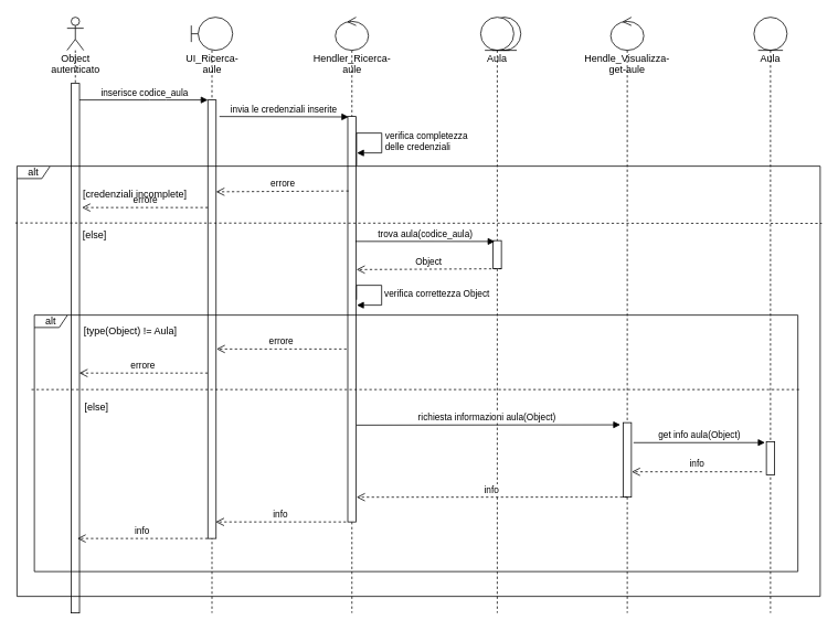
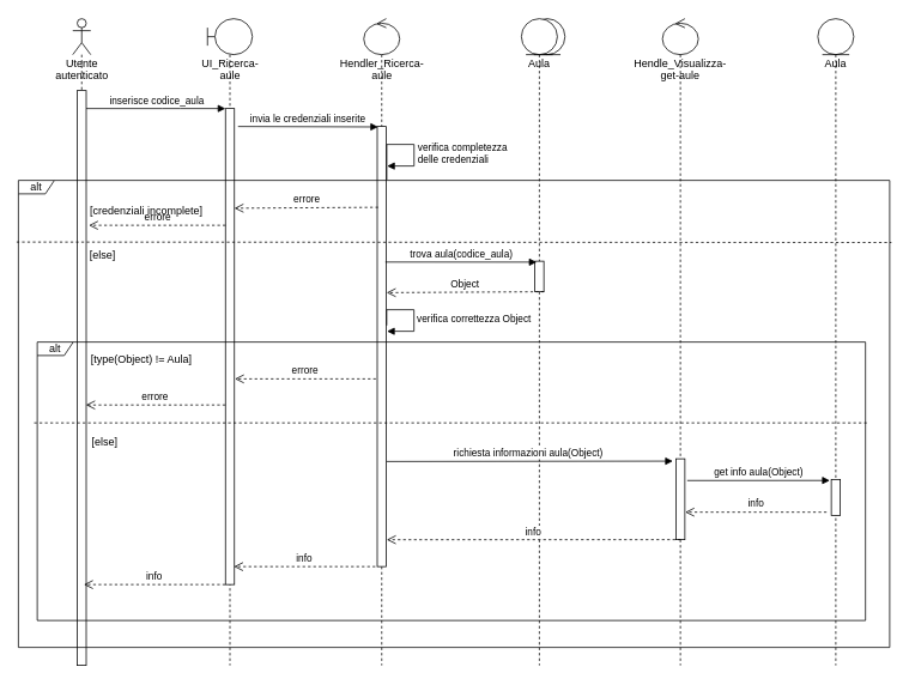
  <mxCell id="0" />
  <mxCell id="1" parent="0" />
  <mxCell id="2" value="" style="ellipse;shape=umlEntity;whiteSpace=wrap;html=1;" vertex="1" parent="1"><mxGeometry x="589" y="20" width="39.5" height="40" as="geometry" /></mxCell>
  <mxCell id="3" value="UI_Ricerca-aule" style="shape=umlLifeline;participant=umlBoundary;perimeter=lifelinePerimeter;whiteSpace=wrap;html=1;container=1;collapsible=0;recursiveResize=0;verticalAlign=top;spacingTop=36;outlineConnect=0;" vertex="1" parent="1"><mxGeometry x="230.5" y="20" width="50" height="720" as="geometry" /></mxCell>
  <mxCell id="4" value="" style="html=1;points=[];perimeter=orthogonalPerimeter;" vertex="1" parent="3"><mxGeometry x="20" y="100" width="10" height="530" as="geometry" /></mxCell>
  <mxCell id="5" value="Aula" style="shape=umlLifeline;participant=umlEntity;perimeter=lifelinePerimeter;whiteSpace=wrap;html=1;container=1;collapsible=0;recursiveResize=0;verticalAlign=top;spacingTop=36;outlineConnect=0;" vertex="1" parent="1"><mxGeometry x="580" y="20" width="40" height="720" as="geometry" /></mxCell>
  <mxCell id="6" value="" style="html=1;points=[];perimeter=orthogonalPerimeter;" vertex="1" parent="5"><mxGeometry x="15" y="270" width="10" height="34" as="geometry" /></mxCell>
  <mxCell id="7" value="Hendler_Ricerca-aule" style="shape=umlLifeline;participant=umlControl;perimeter=lifelinePerimeter;whiteSpace=wrap;html=1;container=1;collapsible=0;recursiveResize=0;verticalAlign=top;spacingTop=36;outlineConnect=0;" vertex="1" parent="1"><mxGeometry x="404.5" y="20" width="40" height="720" as="geometry" /></mxCell>
  <mxCell id="8" value="" style="html=1;points=[];perimeter=orthogonalPerimeter;" vertex="1" parent="7"><mxGeometry x="15" y="120" width="10" height="490" as="geometry" /></mxCell>
  <mxCell id="9" value="verifica completezza&lt;br&gt;delle credenziali" style="html=1;align=left;spacingLeft=2;endArrow=block;rounded=0;edgeStyle=orthogonalEdgeStyle;exitX=1.06;exitY=0.121;exitDx=0;exitDy=0;exitPerimeter=0;" edge="1" parent="7" source="8"><mxGeometry x="0.288" relative="1" as="geometry"><mxPoint x="46" y="140" as="sourcePoint" /><Array as="points"><mxPoint x="26" y="140" /><mxPoint x="56" y="140" /><mxPoint x="56" y="164" /></Array><mxPoint x="26" y="164" as="targetPoint" /><mxPoint as="offset" /></mxGeometry></mxCell>
- <mxCell id="10" value="Object autenticato" style="shape=umlLifeline;participant=umlActor;perimeter=lifelinePerimeter;whiteSpace=wrap;html=1;container=1;collapsible=0;recursiveResize=0;verticalAlign=top;spacingTop=36;outlineConnect=0;" vertex="1" parent="1"><mxGeometry x="80.5" y="20" width="20" height="720" as="geometry" /></mxCell>
+ <mxCell id="10" value="Utente autenticato" style="shape=umlLifeline;participant=umlActor;perimeter=lifelinePerimeter;whiteSpace=wrap;html=1;container=1;collapsible=0;recursiveResize=0;verticalAlign=top;spacingTop=36;outlineConnect=0;" vertex="1" parent="1"><mxGeometry x="80.5" y="20" width="20" height="720" as="geometry" /></mxCell>
  <mxCell id="11" value="" style="html=1;points=[];perimeter=orthogonalPerimeter;" vertex="1" parent="10"><mxGeometry x="5" y="80" width="10" height="640" as="geometry" /></mxCell>
  <mxCell id="12" value="inserisce codice_aula" style="html=1;verticalAlign=bottom;endArrow=block;" edge="1" parent="1" source="11" target="4"><mxGeometry width="80" relative="1" as="geometry"><mxPoint x="110.5" y="100" as="sourcePoint" /><mxPoint x="230.5" y="100" as="targetPoint" /><Array as="points"><mxPoint x="190" y="120" /></Array></mxGeometry></mxCell>
  <mxCell id="13" value="invia le credenziali inserite" style="html=1;verticalAlign=bottom;endArrow=block;entryX=0.1;entryY=0.001;entryDx=0;entryDy=0;entryPerimeter=0;" edge="1" parent="1" target="8"><mxGeometry width="80" relative="1" as="geometry"><mxPoint x="264.5" y="140" as="sourcePoint" /><mxPoint x="415.3" y="120.08" as="targetPoint" /></mxGeometry></mxCell>
  <mxCell id="14" value="Hendle_Visualizza-get-aule" style="shape=umlLifeline;participant=umlControl;perimeter=lifelinePerimeter;whiteSpace=wrap;html=1;container=1;collapsible=0;recursiveResize=0;verticalAlign=top;spacingTop=36;outlineConnect=0;" vertex="1" parent="1"><mxGeometry x="737" y="20" width="40" height="720" as="geometry" /></mxCell>
  <mxCell id="15" value="" style="html=1;points=[];perimeter=orthogonalPerimeter;" vertex="1" parent="14"><mxGeometry x="15" y="490" width="10" height="90" as="geometry" /></mxCell>
  <mxCell id="16" value="Aula" style="shape=umlLifeline;participant=umlEntity;perimeter=lifelinePerimeter;whiteSpace=wrap;html=1;container=1;collapsible=0;recursiveResize=0;verticalAlign=top;spacingTop=36;outlineConnect=0;" vertex="1" parent="1"><mxGeometry x="910" y="20" width="40" height="720" as="geometry" /></mxCell>
  <mxCell id="17" value="" style="html=1;points=[];perimeter=orthogonalPerimeter;" vertex="1" parent="16"><mxGeometry x="15" y="513" width="10" height="40" as="geometry" /></mxCell>
  <mxCell id="18" value="" style="endArrow=none;dashed=1;endFill=0;endSize=12;html=1;entryX=1.002;entryY=0.133;entryDx=0;entryDy=0;entryPerimeter=0;exitX=-0.002;exitY=0.132;exitDx=0;exitDy=0;exitPerimeter=0;" edge="1" parent="1" source="19" target="19"><mxGeometry x="131" y="220" width="160" as="geometry"><mxPoint x="39.515" y="264.499" as="sourcePoint" /><mxPoint x="438.515" y="264.499" as="targetPoint" /></mxGeometry></mxCell>
  <mxCell id="19" value="alt" style="shape=umlFrame;whiteSpace=wrap;html=1;width=40;height=15;" vertex="1" parent="1"><mxGeometry x="20" y="200" width="970" height="520" as="geometry" /></mxCell>
  <mxCell id="20" value="" style="group" vertex="1" connectable="0" parent="1"><mxGeometry x="41" y="380" width="929" height="310" as="geometry" /></mxCell>
  <mxCell id="21" value="alt" style="shape=umlFrame;whiteSpace=wrap;html=1;width=40;height=15;" vertex="1" parent="20"><mxGeometry width="922.084" height="310" as="geometry" /></mxCell>
  <mxCell id="22" value="" style="endArrow=none;dashed=1;endFill=0;endSize=12;html=1;" edge="1" parent="20"><mxGeometry width="160" relative="1" as="geometry"><mxPoint x="-3.458" y="89.996" as="sourcePoint" /><mxPoint x="925.542" y="89.996" as="targetPoint" /></mxGeometry></mxCell>
  <mxCell id="23" value="[else]" style="text;align=center;fontStyle=0;verticalAlign=middle;spacingLeft=3;spacingRight=3;strokeColor=none;rotatable=0;points=[[0,0.5],[1,0.5]];portConstraint=eastwest;" vertex="1" parent="20"><mxGeometry x="-17.001" y="80" width="184.417" height="62" as="geometry" /></mxCell>
  <mxCell id="24" value="[type(Object) != Aula]" style="text;align=center;fontStyle=0;verticalAlign=middle;spacingLeft=3;spacingRight=3;strokeColor=none;rotatable=0;points=[[0,0.5],[1,0.5]];portConstraint=eastwest;" vertex="1" parent="20"><mxGeometry x="23.005" y="-10" width="186.266" height="57.571" as="geometry" /></mxCell>
  <mxCell id="25" value="info" style="html=1;verticalAlign=bottom;endArrow=open;dashed=1;endSize=8;entryX=0.422;entryY=0.71;entryDx=0;entryDy=0;entryPerimeter=0;exitX=0.953;exitY=0.611;exitDx=0;exitDy=0;exitPerimeter=0;" edge="1" parent="20" target="21"><mxGeometry relative="1" as="geometry"><mxPoint x="716.346" y="220.01" as="sourcePoint" /><mxPoint x="559.0" y="220.0" as="targetPoint" /></mxGeometry></mxCell>
  <mxCell id="26" value="info" style="html=1;verticalAlign=bottom;endArrow=open;dashed=1;endSize=8;entryX=1.04;entryY=0.66;entryDx=0;entryDy=0;entryPerimeter=0;exitX=0.953;exitY=0.611;exitDx=0;exitDy=0;exitPerimeter=0;" edge="1" parent="20"><mxGeometry relative="1" as="geometry"><mxPoint x="376.346" y="250.01" as="sourcePoint" /><mxPoint x="219.0" y="250.0" as="targetPoint" /></mxGeometry></mxCell>
  <mxCell id="27" value="info" style="html=1;verticalAlign=bottom;endArrow=open;dashed=1;endSize=8;entryX=1.04;entryY=0.66;entryDx=0;entryDy=0;entryPerimeter=0;exitX=0.953;exitY=0.611;exitDx=0;exitDy=0;exitPerimeter=0;" edge="1" parent="20"><mxGeometry relative="1" as="geometry"><mxPoint x="209.266" y="270.01" as="sourcePoint" /><mxPoint x="51.92" y="270" as="targetPoint" /></mxGeometry></mxCell>
  <mxCell id="28" value="errore" style="html=1;verticalAlign=bottom;endArrow=open;dashed=1;endSize=8;" edge="1" parent="1"><mxGeometry relative="1" as="geometry"><mxPoint x="420.5" y="230" as="sourcePoint" /><mxPoint x="260.5" y="231" as="targetPoint" /></mxGeometry></mxCell>
  <mxCell id="29" value="errore" style="html=1;verticalAlign=bottom;endArrow=open;dashed=1;endSize=8;" edge="1" parent="1"><mxGeometry relative="1" as="geometry"><mxPoint x="250.5" y="250" as="sourcePoint" /><mxPoint x="98.5" y="250" as="targetPoint" /></mxGeometry></mxCell>
  <mxCell id="30" value="trova aula(codice_aula)" style="html=1;verticalAlign=bottom;endArrow=block;exitX=1.01;exitY=0.474;exitDx=0;exitDy=0;exitPerimeter=0;" edge="1" parent="1"><mxGeometry width="80" relative="1" as="geometry"><mxPoint x="428.6" y="290.94" as="sourcePoint" /><mxPoint x="597" y="291" as="targetPoint" /></mxGeometry></mxCell>
  <mxCell id="31" value="Object" style="html=1;verticalAlign=bottom;endArrow=open;dashed=1;endSize=8;" edge="1" parent="1"><mxGeometry relative="1" as="geometry"><mxPoint x="605" y="324" as="sourcePoint" /><mxPoint x="430" y="325" as="targetPoint" /></mxGeometry></mxCell>
  <mxCell id="32" value="[else]" style="text;align=center;fontStyle=0;verticalAlign=middle;spacingLeft=3;spacingRight=3;strokeColor=none;rotatable=0;points=[[0,0.5],[1,0.5]];portConstraint=eastwest;" vertex="1" parent="1"><mxGeometry x="74.292" y="270" width="79.206" height="26" as="geometry" /></mxCell>
  <mxCell id="33" value="[credenziali incomplete]" style="text;align=center;fontStyle=0;verticalAlign=middle;spacingLeft=3;spacingRight=3;strokeColor=none;rotatable=0;points=[[0,0.5],[1,0.5]];portConstraint=eastwest;" vertex="1" parent="1"><mxGeometry x="123.176" y="220" width="79.206" height="26" as="geometry" /></mxCell>
  <mxCell id="34" value="verifica correttezza Object" style="html=1;align=left;spacingLeft=2;endArrow=block;rounded=0;edgeStyle=orthogonalEdgeStyle;exitX=1.06;exitY=0.121;exitDx=0;exitDy=0;exitPerimeter=0;" edge="1" parent="1"><mxGeometry x="0.137" relative="1" as="geometry"><mxPoint x="430" y="361.51" as="sourcePoint" /><Array as="points"><mxPoint x="430.4" y="344" /><mxPoint x="460.4" y="344" /><mxPoint x="460.4" y="368" /></Array><mxPoint x="430.4" y="368" as="targetPoint" /><mxPoint as="offset" /></mxGeometry></mxCell>
  <mxCell id="35" value="errore" style="html=1;verticalAlign=bottom;endArrow=open;dashed=1;endSize=8;exitX=0.227;exitY=0.226;exitDx=0;exitDy=0;exitPerimeter=0;entryX=0.97;entryY=0.547;entryDx=0;entryDy=0;entryPerimeter=0;" edge="1" parent="1" source="21" target="11"><mxGeometry relative="1" as="geometry"><mxPoint x="294.364" y="440" as="sourcePoint" /><mxPoint x="110.767" y="440" as="targetPoint" /></mxGeometry></mxCell>
  <mxCell id="36" value="richiesta informazioni aula(Object)&amp;nbsp;" style="html=1;verticalAlign=bottom;endArrow=block;entryX=-0.34;entryY=0.015;entryDx=0;entryDy=0;entryPerimeter=0;" edge="1" parent="1"><mxGeometry width="80" relative="1" as="geometry"><mxPoint x="430" y="513" as="sourcePoint" /><mxPoint x="748.6" y="512.6" as="targetPoint" /></mxGeometry></mxCell>
  <mxCell id="37" value="get info aula(Object)" style="html=1;verticalAlign=bottom;endArrow=block;exitX=1.36;exitY=0.605;exitDx=0;exitDy=0;exitPerimeter=0;entryX=0.958;entryY=0.734;entryDx=0;entryDy=0;entryPerimeter=0;" edge="1" parent="1"><mxGeometry width="80" relative="1" as="geometry"><mxPoint x="764.6" y="534.2" as="sourcePoint" /><mxPoint x="923.357" y="534.14" as="targetPoint" /></mxGeometry></mxCell>
  <mxCell id="38" value="errore" style="html=1;verticalAlign=bottom;endArrow=open;dashed=1;endSize=8;" edge="1" parent="1"><mxGeometry relative="1" as="geometry"><mxPoint x="418" y="421" as="sourcePoint" /><mxPoint x="261" y="421" as="targetPoint" /></mxGeometry></mxCell>
  <mxCell id="39" value="info" style="html=1;verticalAlign=bottom;endArrow=open;dashed=1;endSize=8;entryX=1.04;entryY=0.66;entryDx=0;entryDy=0;entryPerimeter=0;exitX=0.953;exitY=0.611;exitDx=0;exitDy=0;exitPerimeter=0;" edge="1" parent="1" source="21" target="15"><mxGeometry relative="1" as="geometry"><mxPoint x="927" y="660.476" as="sourcePoint" /><mxPoint x="847" y="660.476" as="targetPoint" /></mxGeometry></mxCell>
